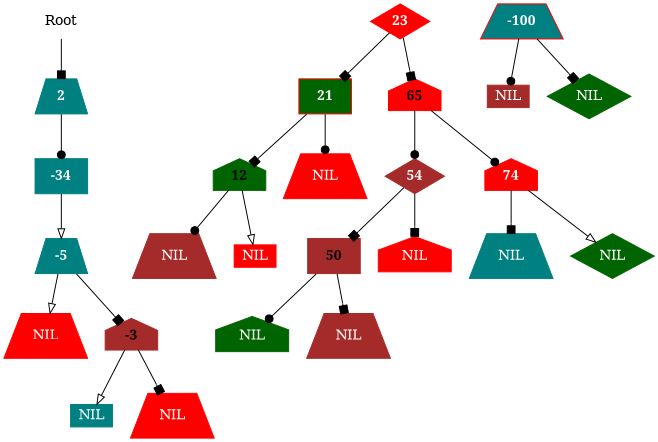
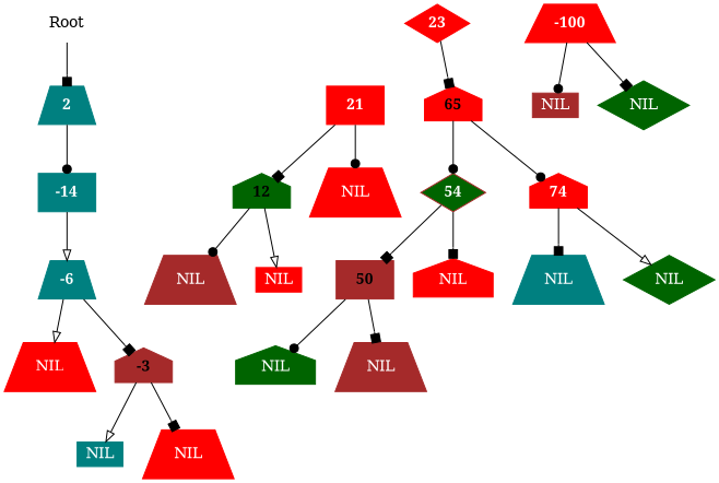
  digraph {
    node [color=red shape=trapezium fontcolor=white style=filled]
    edge [arrowhead=box]
    n1 [color=darkgreen label=Root shape=plaintext fontcolor="" style=""]
    2 [color=teal fontname=bold]
-   -34 [color=teal fontname=bold shape=box]
-   -5 [color=teal fontname=bold]
+   -34 [color=teal fontname=bold shape=box label=-14]
+   -5 [color=teal fontname=bold label=-6]
    23 [fontname=bold shape=diamond]
-   21 [fontname=bold shape=box fillcolor=darkgreen]
+   21 [fontname=bold shape=box]
    65 [fontname=bold shape=house fontcolor=""]
-   -100 [fontname=bold fillcolor=teal]
+   -100 [fontname=bold]
    n9 [color=brown height=0.01 label=NIL shape=box width=0.01]
    n10 [color=darkgreen height=0.01 label=NIL shape=diamond width=0.01]
    n11 [height=0.01 label=NIL width=0.01]
    -3 [color=brown fontname=bold shape=house fontcolor=""]
    n13 [color=teal height=0.01 label=NIL shape=box width=0.01]
    n14 [height=0.01 label=NIL width=0.01]
    12 [color=darkgreen fontname=bold shape=house fontcolor=""]
    n16 [height=0.01 label=NIL width=0.01]
-   54 [color=brown fontname=bold shape=diamond]
+   54 [color=brown fontname=bold shape=diamond fillcolor=darkgreen]
    74 [fontname=bold shape=house]
    n19 [color=brown height=0.01 label=NIL width=0.01]
    n20 [height=0.01 label=NIL shape=box width=0.01]
    50 [color=brown fontname=bold shape=box fontcolor=""]
    n22 [height=0.01 label=NIL shape=house width=0.01]
    n23 [color=teal height=0.01 label=NIL width=0.01]
    n24 [color=darkgreen height=0.01 label=NIL shape=diamond width=0.01]
    n25 [color=darkgreen height=0.01 label=NIL shape=house width=0.01]
    n26 [color=brown height=0.01 label=NIL width=0.01]
    n1 -> 2
    2 -> -34 [arrowhead=dot]
    -34 -> -5 [arrowhead=onormal]
    -5 -> n11 [arrowhead=onormal]
    -5 -> -3
-   23 -> 21
    23 -> 65
    21 -> 12
    21 -> n16 [arrowhead=dot]
    65 -> 54 [arrowhead=dot]
    65 -> 74 [arrowhead=dot]
    -100 -> n9 [arrowhead=dot]
    -100 -> n10
    -3 -> n13 [arrowhead=onormal]
    -3 -> n14
    12 -> n19 [arrowhead=dot]
    12 -> n20 [arrowhead=onormal]
    54 -> 50
    54 -> n22
    74 -> n23
    74 -> n24 [arrowhead=onormal]
    50 -> n25 [arrowhead=dot]
    50 -> n26
  }
